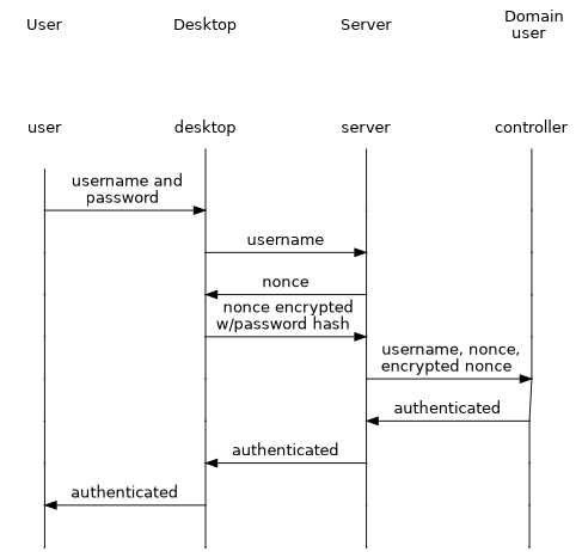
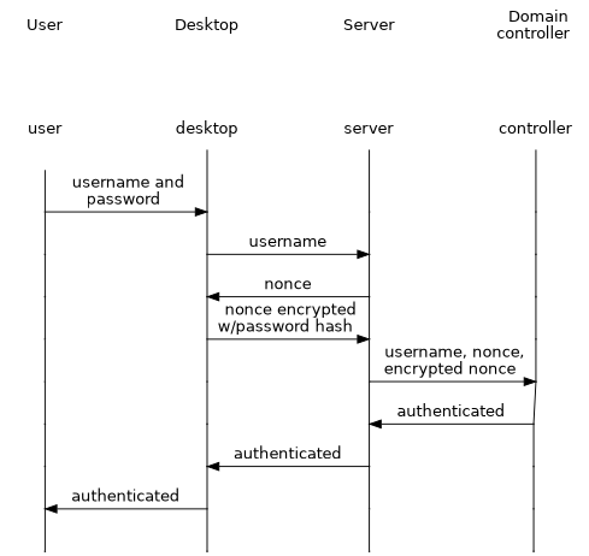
  digraph {
    fontname=Helvetica
    node [fontname=Helvetica shape=point style=rounded]
    edge [arrowhead=none]
    u1 [width=0.01]
    d1 [width=0.01]
    d2 [width=0.01]
    s2 [width=0.01]
    d3 [width=0.01]
    s3 [width=0.01]
    d4 [width=0.01]
    s4 [width=0.01]
    s5 [width=0.01]
    c5 [width=0.01]
    s6 [width=0.01]
    c6 [width=0.01]
    d7 [width=0.01]
    s7 [width=0.01]
    u8 [width=0.01]
    d8 [width=0.01]
    n17 [label=< User > shape=plaintext width=0.01]
    user [fill=white fixedsize=true height=1 shape=none width=1]
    u2 [width=0.01]
    u3 [width=0.01]
    u4 [width=0.01]
    u5 [width=0.01]
    u6 [width=0.01]
    u7 [width=0.01]
    u9 [width=0.01]
    n26 [label=< Desktop > shape=plaintext width=0.01]
    desktop [fill=white shape=none width=0.01]
    d5 [width=0.01]
    d6 [width=0.01]
    d9 [width=0.01]
    n31 [label=< Server > shape=plaintext width=0.01]
    server [fill=white shape=none width=0.01]
    s1 [width=0.01]
    s8 [width=0.01]
    s9 [width=0.01]
-   n36 [label=< Domain<br/>user > shape=plaintext width=0.01]
+   n36 [label=< Domain<br/>controller > shape=plaintext width=0.01]
    controller [fill=white shape=none width=0.01]
    c1 [width=0.01]
    c2 [width=0.01]
    c3 [width=0.01]
    c4 [width=0.01]
    c7 [width=0.01]
    c8 [width=0.01]
    c9 [width=0.01]
    subgraph sub_1 {
      rank=same
      u1
      d1
    }
    subgraph sub_2 {
      rank=same
      d2
      s2
    }
    subgraph sub_3 {
      rank=same
      d3
      s3
    }
    subgraph sub_4 {
      rank=same
      d4
      s4
    }
    subgraph sub_5 {
      rank=same
      s5
      c5
    }
    subgraph sub_6 {
      rank=same
      s6
      c6
    }
    subgraph sub_7 {
      rank=same
      d7
      s7
    }
    subgraph sub_8 {
      rank=same
      u8
      d8
    }
    subgraph sub_9 {
      rank=TB
      d1
      d2
      d3
      d4
      d7
      d8
      n26
      desktop
      d5
      d6
      d9
    }
    subgraph sub_10 {
      rank=TB
      u1
      u8
      n17
      user
      u2
      u3
      u4
      u5
      u6
      u7
      u9
    }
    subgraph sub_11 {
      rank=TB
      c5
      c6
      n36
      controller
      c1
      c2
      c3
      c4
      c7
      c8
      c9
    }
    subgraph sub_12 {
      rank=TB
      s2
      s3
      s4
      s5
      s6
      s7
      n31
      server
      s1
      s8
      s9
    }
    u1 -> d1 [fontname=Helvetica label=< username and<br/>password > minlen=4 arrowhead=""]
    u1 -> u2
    d1 -> d2
    d2 -> s2 [fontname=Helvetica label=username minlen=4 arrowhead=""]
    d2 -> d3
    s2 -> s3
    d3 -> s3 [arrowtail=normal dir=both fontname=Helvetica label=nonce minlen=4]
    d3 -> d4
    s3 -> s4
    d4 -> s4 [fontname=Helvetica label=< nonce encrypted<br/>w/password hash > minlen=4 arrowhead=""]
    d4 -> d5
    s4 -> s5
    s5 -> c5 [fontname=Helvetica label=< username, nonce,<br/>encrypted nonce > minlen=4 arrowhead=""]
    s5 -> s6
    c5 -> c6
    s6 -> c6 [arrowtail=normal dir=both fontname=Helvetica label=authenticated minlen=4]
    s6 -> s7
    c6 -> c7
    d7 -> s7 [arrowtail=normal dir=both fontname=Helvetica label=authenticated minlen=4]
    d7 -> d8
    s7 -> s8
    u8 -> d8 [arrowtail=normal dir=both fontname=Helvetica label=authenticated minlen=4]
    u8 -> u9
    d8 -> d9
    n17 -> user [style=invis arrowhead=""]
    user -> u1
    u2 -> u3
    u3 -> u4
    u4 -> u5
    u5 -> u6
    u6 -> u7
    u7 -> u8
    n26 -> desktop [style=invis arrowhead=""]
    desktop -> d1
    d5 -> d6
    d6 -> d7
    n31 -> server [style=invis arrowhead=""]
    server -> s1
    s1 -> s2
    s8 -> s9
    n36 -> controller [style=invis arrowhead=""]
    controller -> c1
    c1 -> c2
    c2 -> c3
    c3 -> c4
    c4 -> c5
    c7 -> c8
    c8 -> c9
  }
